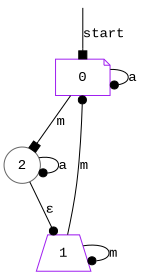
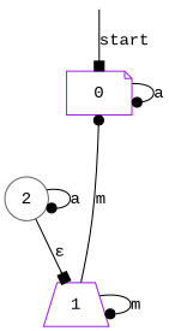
  digraph {
    fontname="Liberation Mono"
    rankdir=TB
    node [fontname="Liberation Mono" color=purple]
    edge [arrowhead=dot fontname="Liberation Mono"]
    __start [shape=point style=invis color=""]
    0 [shape=note]
    2 [color=gray40 shape=circle]
    1 [shape=trapezium]
    __start -> 0 [arrowhead=box label=start]
    0 -> 0 [label=a]
-   0 -> 2 [arrowhead=box label=m]
    2 -> 2 [label=a]
-   2 -> 1 [label="&epsilon;"]
+   2 -> 1 [arrowhead=box label="&epsilon;"]
    1 -> 0 [label=m]
    1 -> 1 [label=m]
  }
